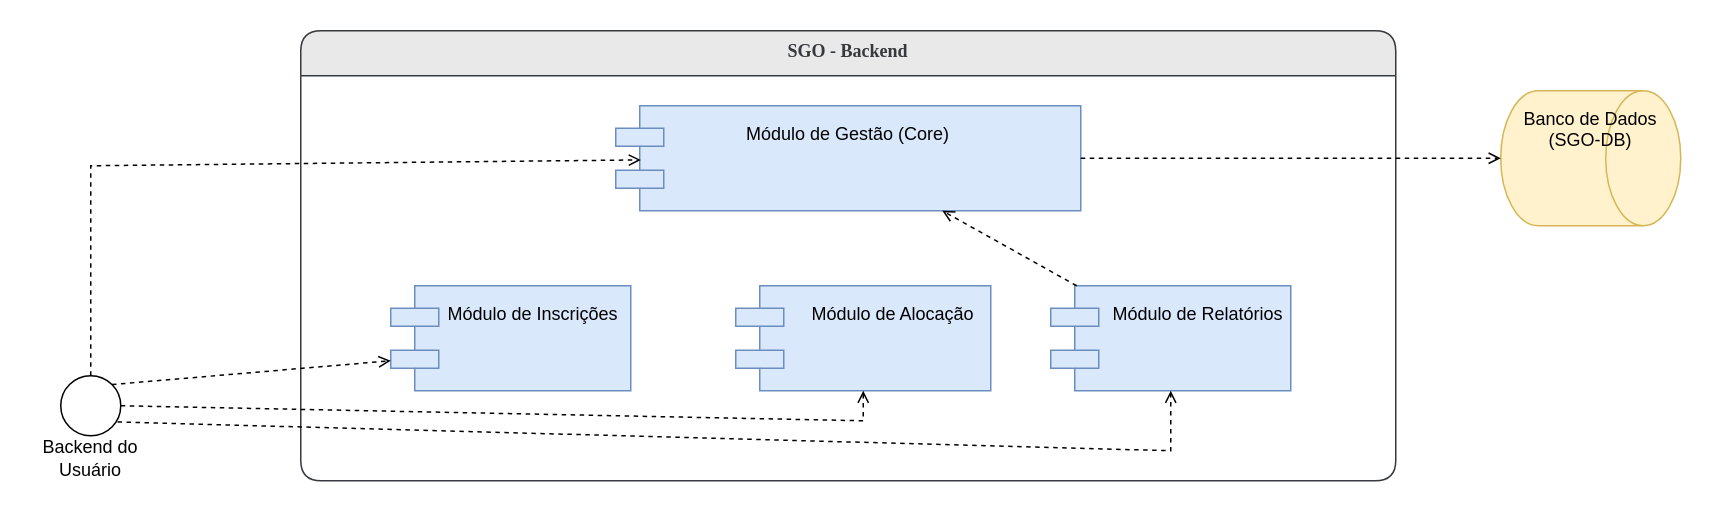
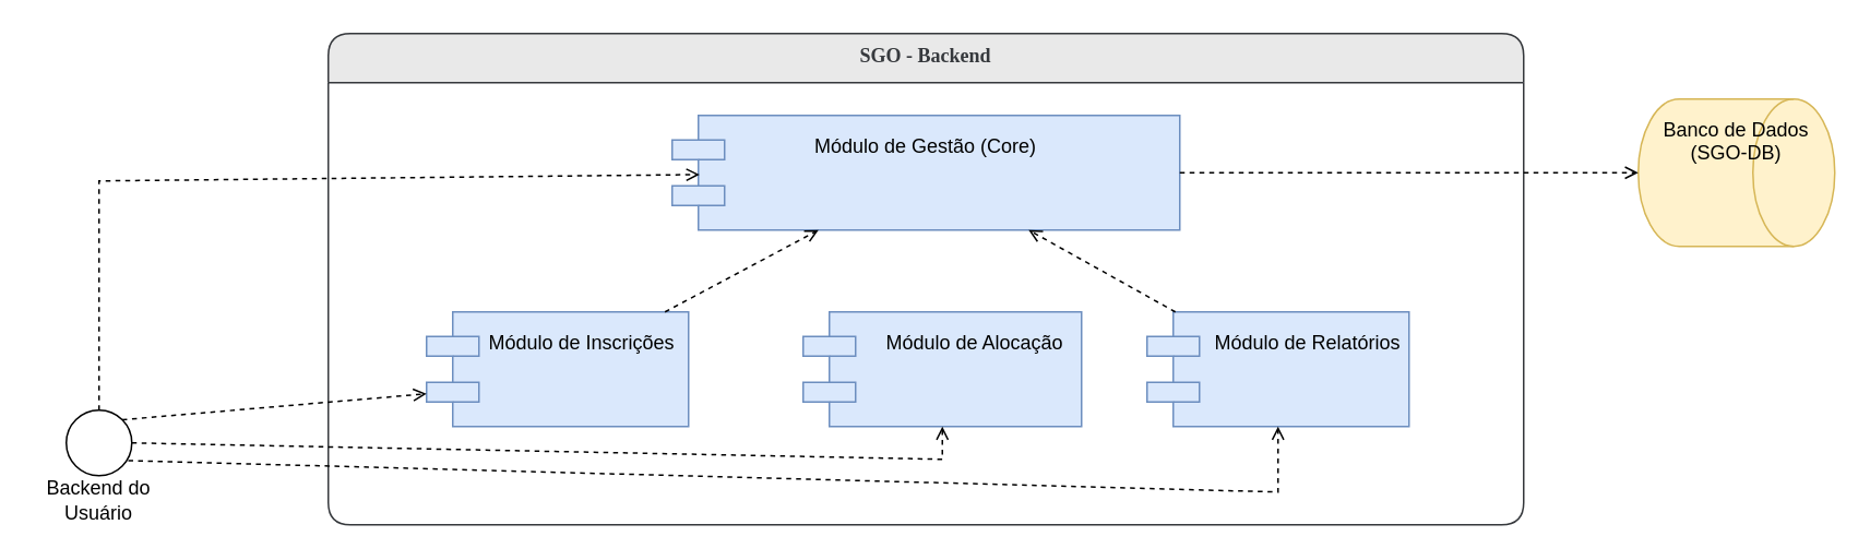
  <mxCell id="0" />
  <mxCell id="1" parent="0" />
  <mxCell id="2" value="SGO - Backend" style="swimlane;fontStyle=1;align=center;verticalAlign=top;horizontal=1;startSize=30;collapsible=0;marginBottom=0;rounded=1;shadow=0;comic=0;labelBackgroundColor=none;strokeColor=#36393D;fontFamily=Verdana;fontSize=12;fillColor=#E9E9E9;swimlaneFillColor=#FFFFFF;fontColor=#36393D;container=1;" vertex="1" parent="1"><mxGeometry x="200" y="20" width="730" height="300" as="geometry"><mxRectangle x="370" y="80" width="160" height="30" as="alternateBounds" /></mxGeometry></mxCell>
  <mxCell id="3" value="Módulo de Gestão (Core)" style="shape=component;part=1;align=center;verticalAlign=top;spacingTop=5;whiteSpace=wrap;html=1;fillColor=#DAE8FC;strokeColor=#6C8EBF;" vertex="1" parent="2"><mxGeometry x="210" y="50" width="310" height="70" as="geometry" /></mxCell>
  <mxCell id="4" value="&amp;nbsp; &amp;nbsp; &amp;nbsp; &amp;nbsp; &amp;nbsp;Módulo de Inscrições" style="shape=component;part=1;align=center;verticalAlign=top;spacingTop=5;whiteSpace=wrap;html=1;fillColor=#DAE8FC;strokeColor=#6C8EBF;" vertex="1" parent="2"><mxGeometry x="60" y="170" width="160" height="70" as="geometry" /></mxCell>
  <mxCell id="5" value="&amp;nbsp; &amp;nbsp; &amp;nbsp; &amp;nbsp; &amp;nbsp; &amp;nbsp; Módulo de Alocação" style="shape=component;part=1;align=center;verticalAlign=top;spacingTop=5;whiteSpace=wrap;html=1;fillColor=#DAE8FC;strokeColor=#6C8EBF;" vertex="1" parent="2"><mxGeometry x="290" y="170" width="170" height="70" as="geometry" /></mxCell>
  <mxCell id="6" value="&amp;nbsp; &amp;nbsp; &amp;nbsp; &amp;nbsp; &amp;nbsp; &amp;nbsp;Módulo de Relatórios" style="shape=component;part=1;align=center;verticalAlign=top;spacingTop=5;whiteSpace=wrap;html=1;fillColor=#DAE8FC;strokeColor=#6C8EBF;" vertex="1" parent="2"><mxGeometry x="500" y="170" width="160" height="70" as="geometry" /></mxCell>
+ <mxCell id="7" value="" style="endArrow=open;endFill=0;dashed=1;html=1;rounded=0;" edge="1" parent="2" source="4" target="3"><mxGeometry width="50" height="50" relative="1" as="geometry"><mxPoint x="270" y="235" as="sourcePoint" /><mxPoint x="270" y="165" as="targetPoint" /></mxGeometry></mxCell>
  <mxCell id="8" value="" style="endArrow=open;endFill=0;dashed=1;html=1;rounded=0;" edge="1" parent="2" source="6" target="3"><mxGeometry width="50" height="50" relative="1" as="geometry"><mxPoint x="270" y="375" as="sourcePoint" /><mxPoint x="270" y="165" as="targetPoint" /></mxGeometry></mxCell>
  <mxCell id="9" value="Banco de Dados&lt;br&gt;(SGO-DB)" style="shape=cylinder3;size=25;direction=south;align=center;spacingTop=5;verticalAlign=top;fontStyle=0;html=1;whiteSpace=wrap;fillColor=#FFF2CC;strokeColor=#D6B656;" vertex="1" parent="1"><mxGeometry x="1000" y="60" width="120" height="90" as="geometry" /></mxCell>
  <mxCell id="10" value="" style="endArrow=open;endFill=0;dashed=1;html=1;rounded=0;exitX=0.5;exitY=0;exitDx=0;exitDy=0;entryX=0.054;entryY=0.516;entryDx=0;entryDy=0;entryPerimeter=0;" edge="1" parent="1" source="15" target="3"><mxGeometry width="50" height="50" relative="1" as="geometry"><mxPoint x="60" y="230" as="sourcePoint" /><mxPoint x="250" y="185" as="targetPoint" /><Array as="points"><mxPoint x="60" y="110" /></Array></mxGeometry></mxCell>
  <mxCell id="11" value="" style="endArrow=open;endFill=0;dashed=1;html=1;rounded=0;exitX=1;exitY=0;exitDx=0;exitDy=0;" edge="1" parent="1" source="15"><mxGeometry width="50" height="50" relative="1" as="geometry"><mxPoint x="140" y="265" as="sourcePoint" /><mxPoint x="260" y="240" as="targetPoint" /></mxGeometry></mxCell>
  <mxCell id="12" value="" style="endArrow=open;endFill=0;dashed=1;html=1;rounded=0;exitX=1;exitY=0.5;exitDx=0;exitDy=0;entryX=0.5;entryY=1;entryDx=0;entryDy=0;" edge="1" parent="1" source="15" target="5"><mxGeometry width="50" height="50" relative="1" as="geometry"><mxPoint x="140" y="282.5" as="sourcePoint" /><mxPoint x="250" y="325" as="targetPoint" /><Array as="points"><mxPoint x="575" y="280" /></Array></mxGeometry></mxCell>
  <mxCell id="13" value="" style="endArrow=open;endFill=0;dashed=1;html=1;rounded=0;entryX=0.5;entryY=1;entryDx=0;entryDy=0;exitX=0.946;exitY=0.77;exitDx=0;exitDy=0;exitPerimeter=0;" edge="1" parent="1" source="15" target="6"><mxGeometry width="50" height="50" relative="1" as="geometry"><mxPoint x="100" y="300" as="sourcePoint" /><mxPoint x="250" y="395" as="targetPoint" /><Array as="points"><mxPoint x="780" y="300" /></Array></mxGeometry></mxCell>
  <mxCell id="14" value="" style="endArrow=open;endFill=0;dashed=1;html=1;rounded=0;" edge="1" parent="1" source="3" target="9"><mxGeometry width="50" height="50" relative="1" as="geometry"><mxPoint x="530" y="135" as="sourcePoint" /><mxPoint x="640" y="305" as="targetPoint" /></mxGeometry></mxCell>
  <mxCell id="15" value="" style="ellipse;whiteSpace=wrap;html=1;aspect=fixed;" vertex="1" parent="1"><mxGeometry x="40" y="250" width="40" height="40" as="geometry" /></mxCell>
  <mxCell id="16" value="Backend do Usuário" style="text;html=1;whiteSpace=wrap;strokeColor=none;fillColor=none;align=center;verticalAlign=middle;rounded=0;" vertex="1" parent="1"><mxGeometry x="20" y="290" width="80" height="30" as="geometry" /></mxCell>
